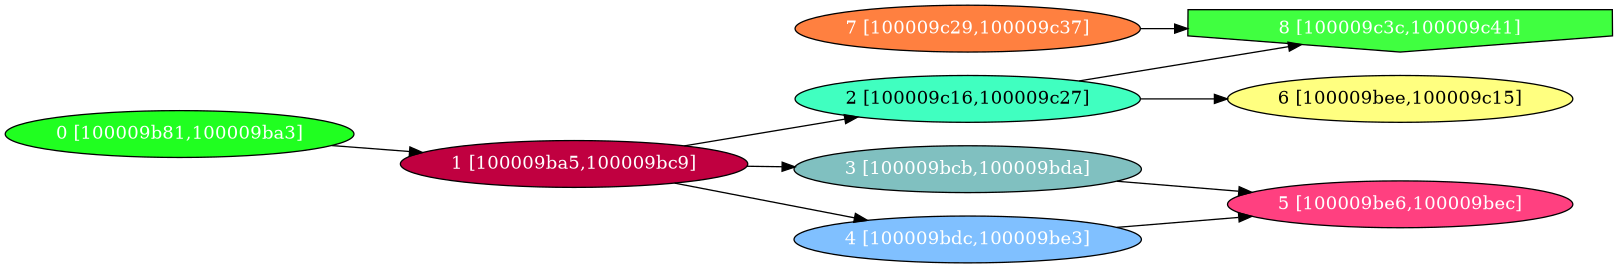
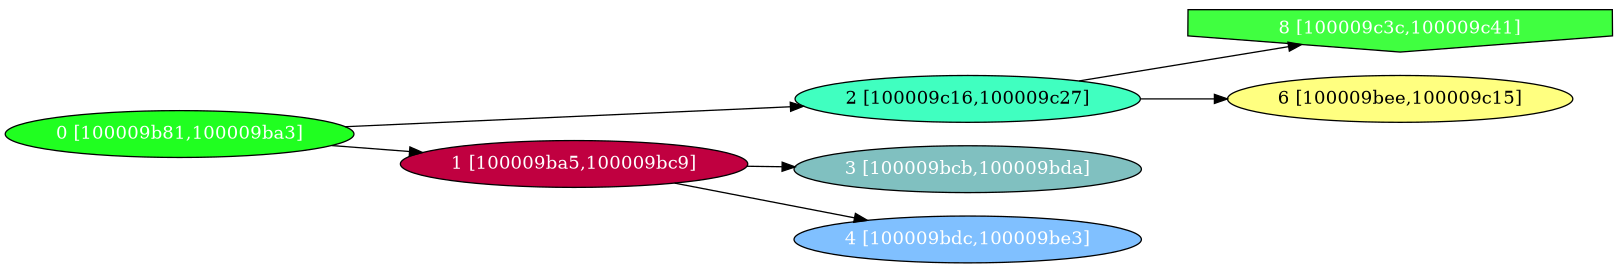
  digraph {
    rankdir=LR
    node [fontcolor="#ffffff" shape=oval style=filled]
    n1 [fillcolor="#20FF20" label="0 [100009b81,100009ba3]"]
    n2 [fillcolor="#C00040" label="1 [100009ba5,100009bc9]"]
    n3 [fillcolor="#40FFC0" fontcolor="#000000" label="2 [100009c16,100009c27]"]
    n4 [fillcolor="#80C0C0" label="3 [100009bcb,100009bda]"]
    n5 [fillcolor="#80C0FF" label="4 [100009bdc,100009be3]"]
    n6 [fillcolor="#40FF40" label="8 [100009c3c,100009c41]" shape=invhouse]
    n7 [fillcolor="#FFFF80" fontcolor="#000000" label="6 [100009bee,100009c15]"]
-   n8 [fillcolor="#FF4080" label="5 [100009be6,100009bec]"]
-   n9 [fillcolor="#FF8040" label="7 [100009c29,100009c37]"]
    n1 -> n2
-   n2 -> n3
+   n1 -> n3
    n2 -> n4
    n2 -> n5
    n3 -> n6
    n3 -> n7
-   n4 -> n8
-   n5 -> n8
-   n9 -> n6
  }
